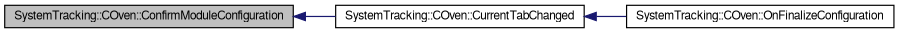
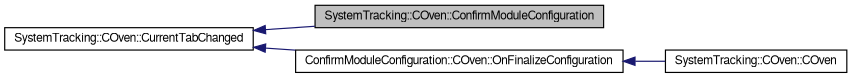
  digraph {
    rankdir=LR
    node [color=black fillcolor=white fontname=FreeSans fontsize=10 shape=record style=filled]
    edge [color=midnightblue dir=back fontname=FreeSans fontsize=10 labelfontname=FreeSans labelfontsize=10 style=solid]
    n1 [fillcolor=grey75 fontcolor=black height=0.2 label="SystemTracking::COven::ConfirmModuleConfiguration" width=0.4]
    n2 [height=0.2 label="SystemTracking::COven::CurrentTabChanged" width=0.4]
-   n3 [height=0.2 label="SystemTracking::COven::OnFinalizeConfiguration" width=0.4]
-   n1 -> n2
+   n3 [height=0.2 label="ConfirmModuleConfiguration::COven::OnFinalizeConfiguration" width=0.4]
+   n4 [height=0.2 label="SystemTracking::COven::COven" width=0.4]
+   n2 -> n1
    n2 -> n3
+   n3 -> n4
  }
